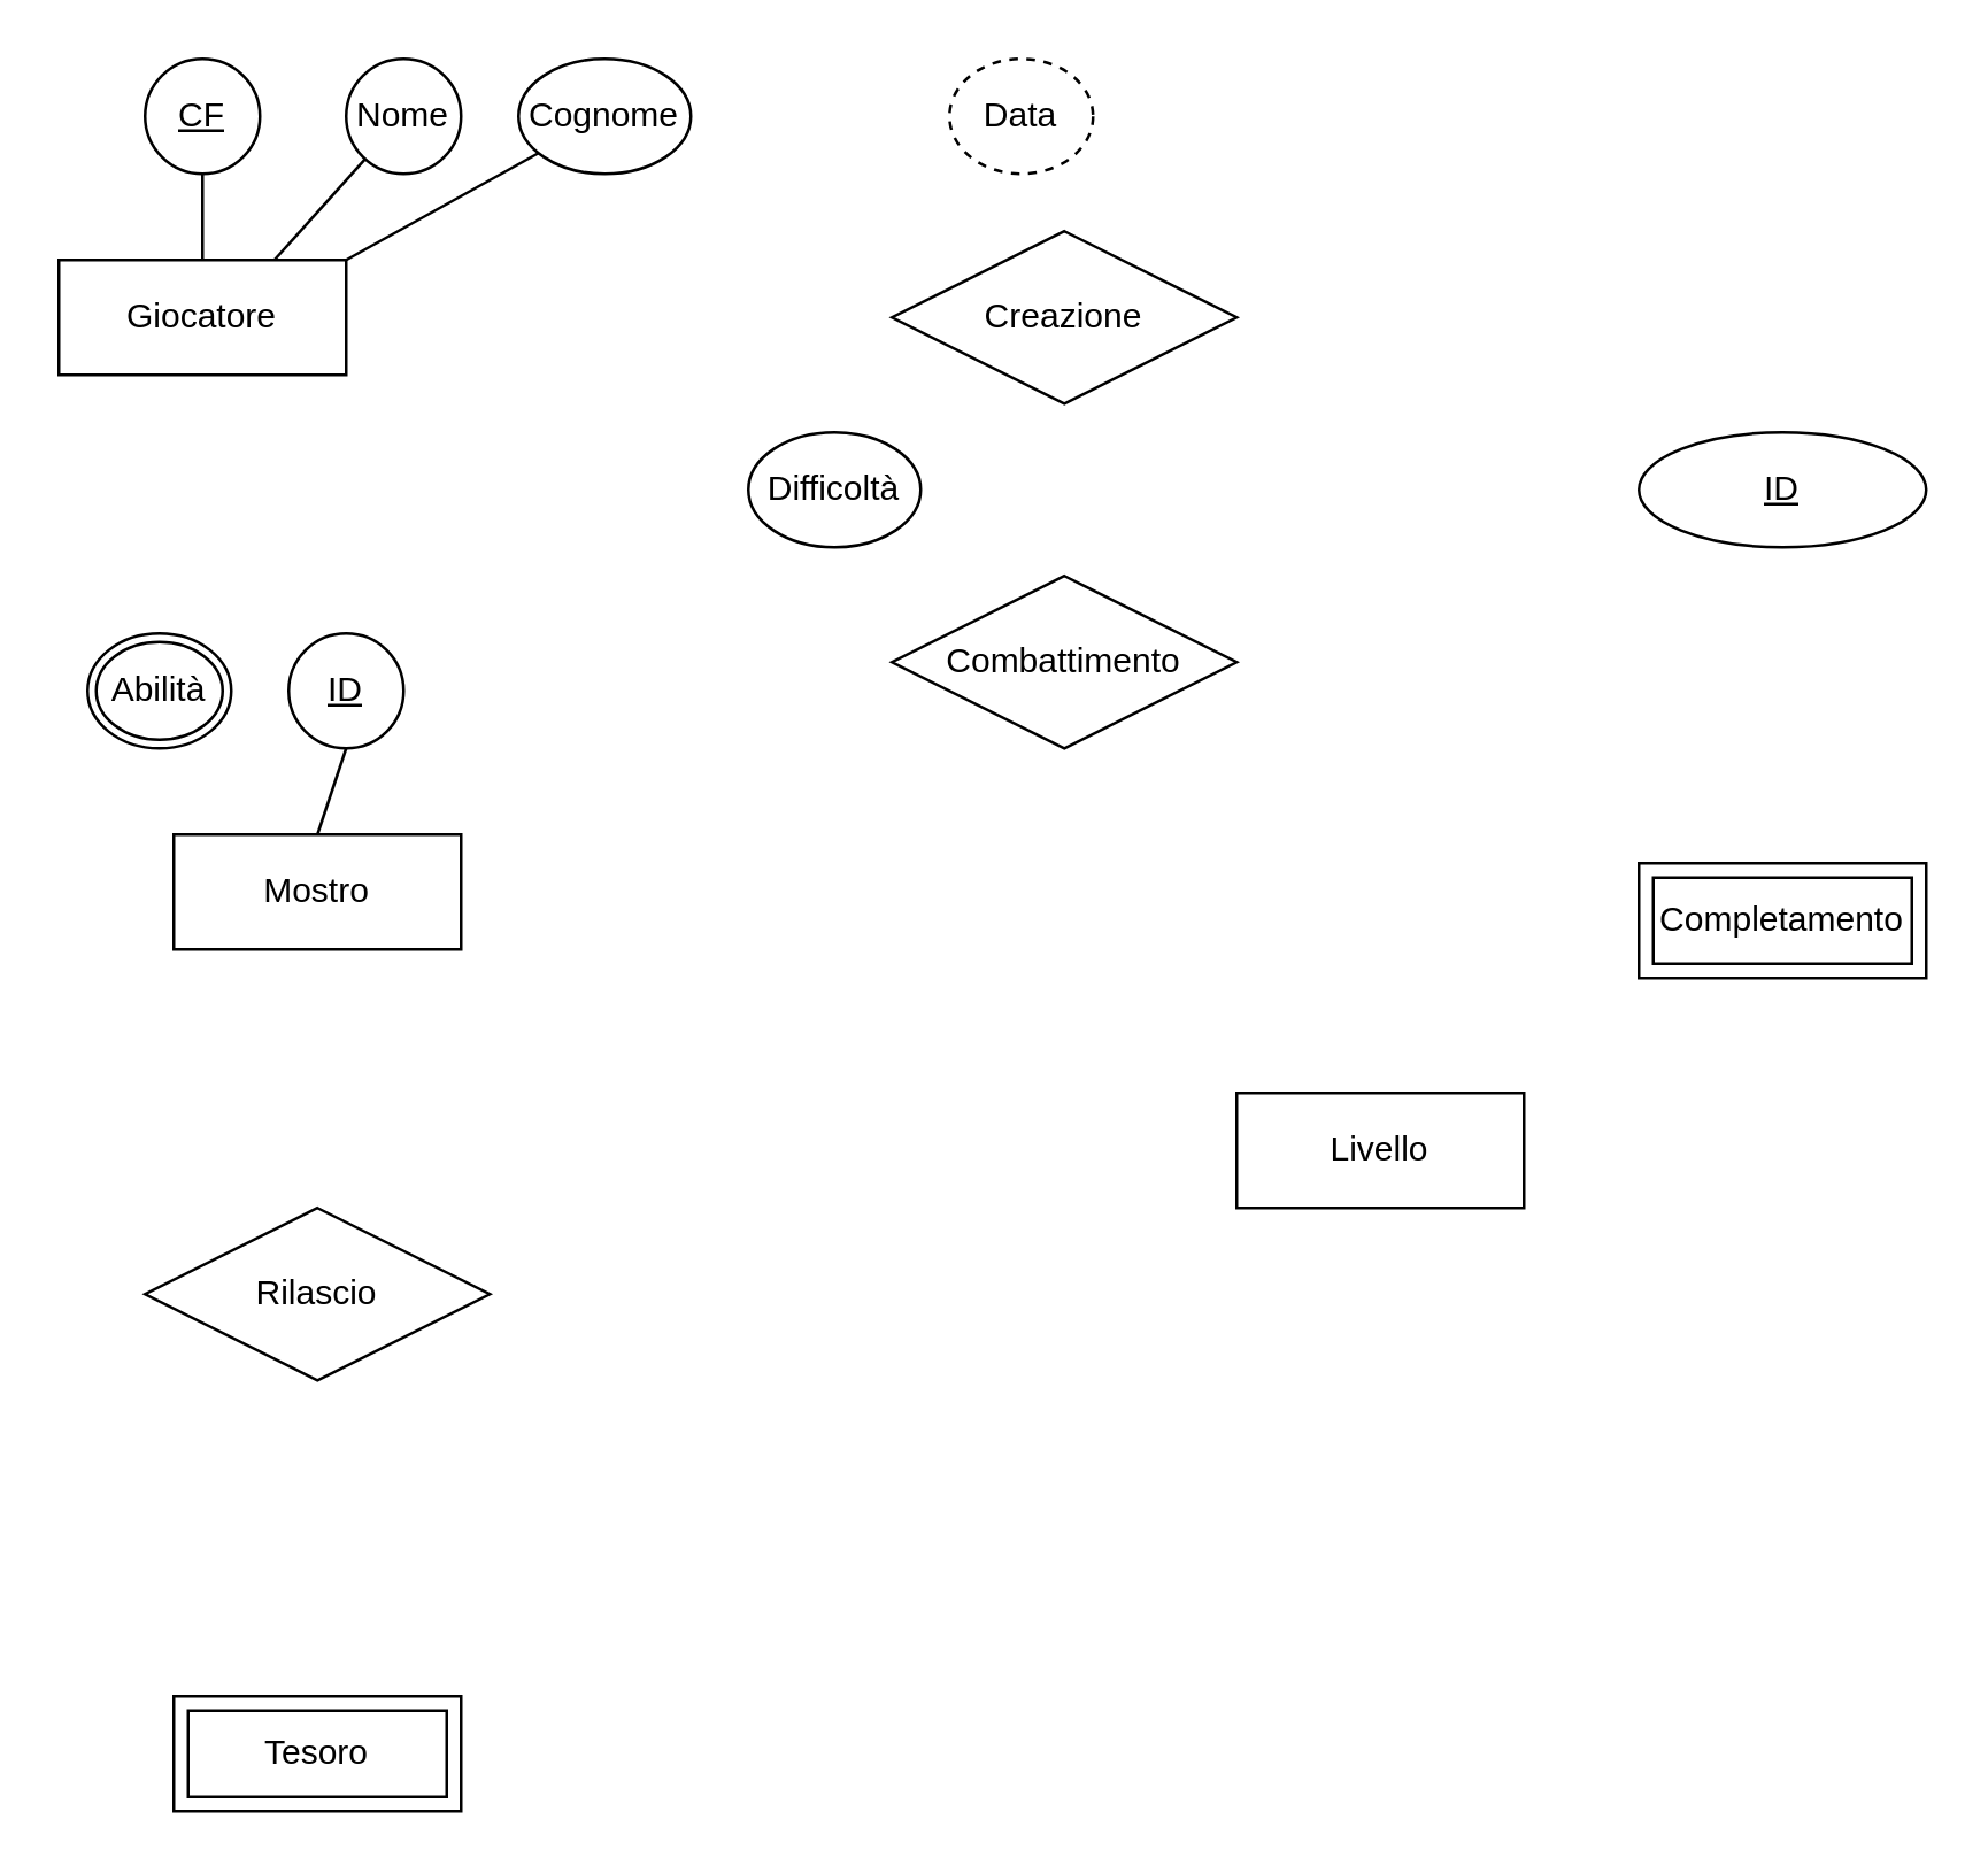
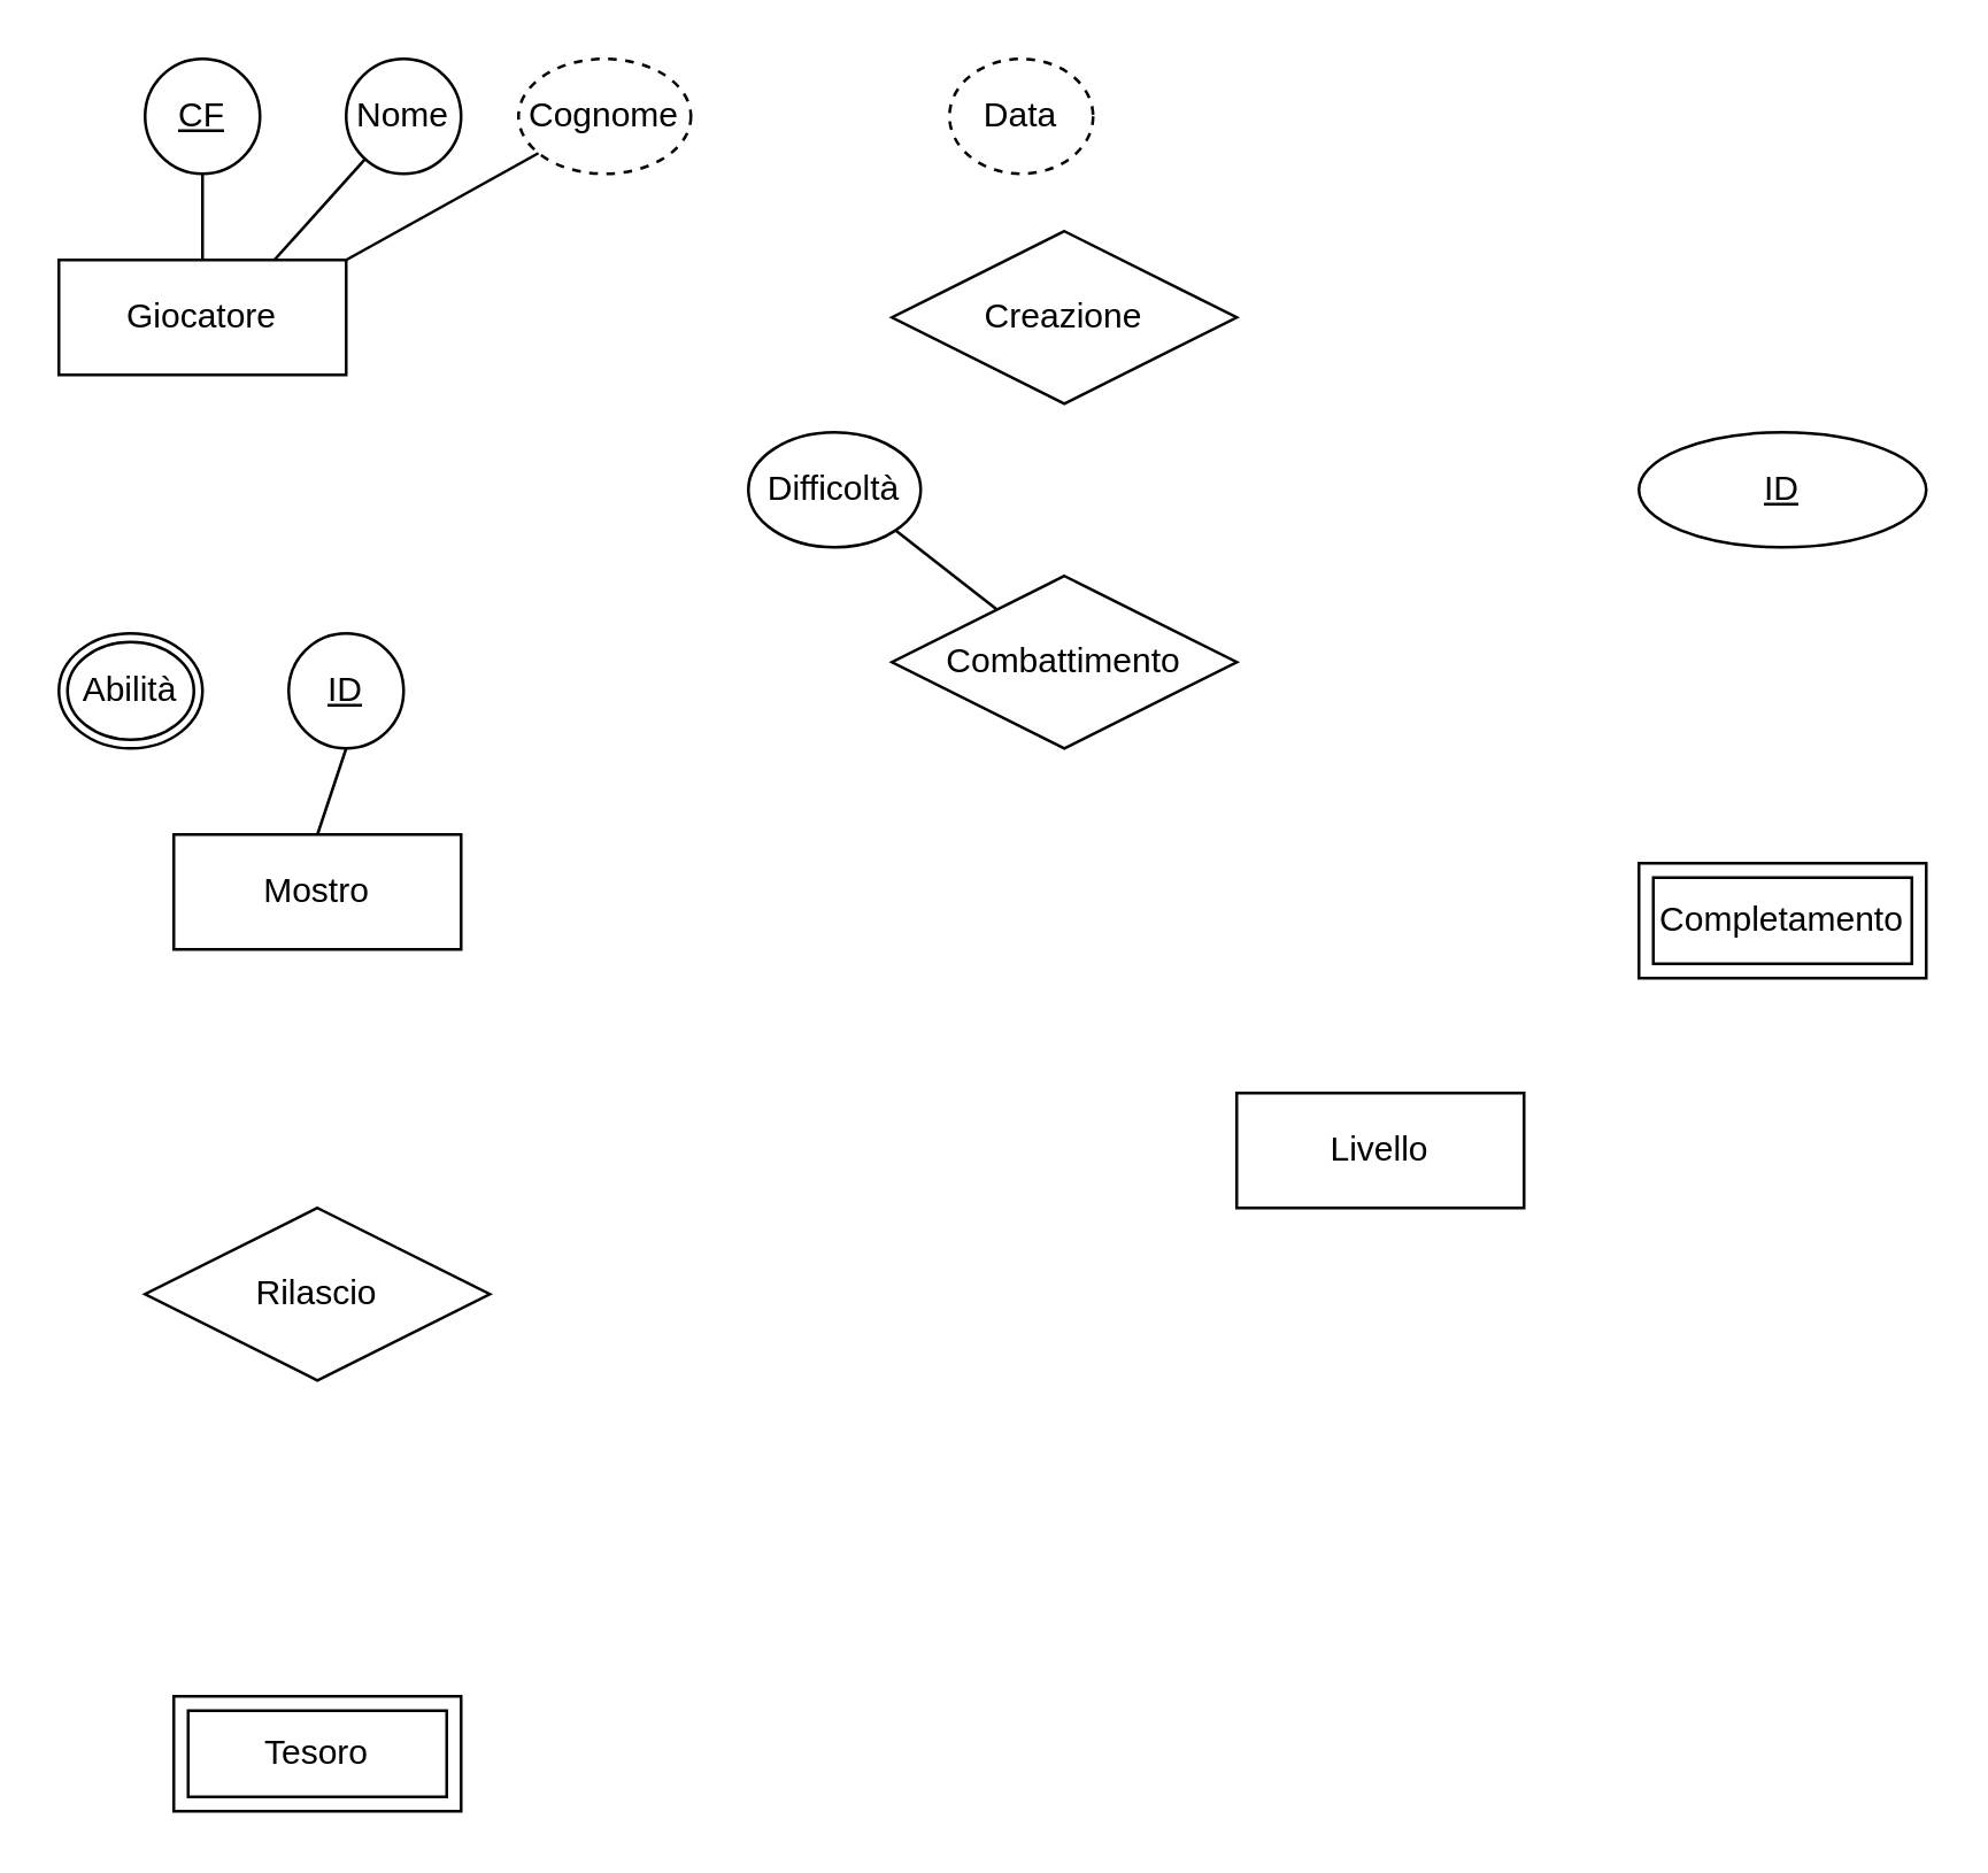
  <mxCell id="0" />
  <mxCell id="1" parent="0" />
  <mxCell id="2" value="Giocatore" style="whiteSpace=wrap;html=1;align=center;" vertex="1" parent="1"><mxGeometry x="20" y="90" width="100" height="40" as="geometry" /></mxCell>
  <mxCell id="3" value="Livello" style="whiteSpace=wrap;html=1;align=center;" vertex="1" parent="1"><mxGeometry x="430" y="380" width="100" height="40" as="geometry" /></mxCell>
  <mxCell id="4" value="Mostro" style="whiteSpace=wrap;html=1;align=center;" vertex="1" parent="1"><mxGeometry x="60" y="290" width="100" height="40" as="geometry" /></mxCell>
  <mxCell id="5" value="Creazione" style="shape=rhombus;perimeter=rhombusPerimeter;whiteSpace=wrap;html=1;align=center;" vertex="1" parent="1"><mxGeometry x="310" y="80" width="120" height="60" as="geometry" /></mxCell>
  <mxCell id="6" value="Combattimento" style="shape=rhombus;perimeter=rhombusPerimeter;whiteSpace=wrap;html=1;align=center;" vertex="1" parent="1"><mxGeometry x="310" y="200" width="120" height="60" as="geometry" /></mxCell>
  <mxCell id="7" value="Rilascio" style="shape=rhombus;perimeter=rhombusPerimeter;whiteSpace=wrap;html=1;align=center;" vertex="1" parent="1"><mxGeometry x="50" y="420" width="120" height="60" as="geometry" /></mxCell>
  <mxCell id="8" value="CF" style="ellipse;whiteSpace=wrap;html=1;align=center;fontStyle=4;" vertex="1" parent="1"><mxGeometry x="50" y="20" width="40" height="40" as="geometry" /></mxCell>
  <mxCell id="9" value="" style="endArrow=none;html=1;rounded=0;entryX=0.5;entryY=0;entryDx=0;entryDy=0;exitX=0.5;exitY=1;exitDx=0;exitDy=0;" edge="1" parent="1" source="8" target="2"><mxGeometry relative="1" as="geometry"><mxPoint x="30" y="60" as="sourcePoint" /><mxPoint x="190" y="60" as="targetPoint" /></mxGeometry></mxCell>
  <mxCell id="10" value="Nome" style="ellipse;whiteSpace=wrap;html=1;align=center;" vertex="1" parent="1"><mxGeometry x="120" y="20" width="40" height="40" as="geometry" /></mxCell>
- <mxCell id="11" value="Cognome" style="ellipse;whiteSpace=wrap;html=1;align=center;" vertex="1" parent="1"><mxGeometry x="180" y="20" width="60" height="40" as="geometry" /></mxCell>
+ <mxCell id="11" value="Cognome" style="ellipse;whiteSpace=wrap;html=1;align=center;dashed=1;" vertex="1" parent="1"><mxGeometry x="180" y="20" width="60" height="40" as="geometry" /></mxCell>
  <mxCell id="12" value="" style="endArrow=none;html=1;rounded=0;entryX=0.75;entryY=0;entryDx=0;entryDy=0;" edge="1" parent="1" source="10" target="2"><mxGeometry relative="1" as="geometry"><mxPoint x="140" y="60" as="sourcePoint" /><mxPoint x="140" y="220" as="targetPoint" /></mxGeometry></mxCell>
  <mxCell id="13" value="" style="endArrow=none;html=1;rounded=0;entryX=1;entryY=0;entryDx=0;entryDy=0;" edge="1" parent="1" source="11" target="2"><mxGeometry relative="1" as="geometry"><mxPoint x="210" y="60" as="sourcePoint" /><mxPoint x="210" y="220" as="targetPoint" /></mxGeometry></mxCell>
  <mxCell id="14" value="Data" style="ellipse;whiteSpace=wrap;html=1;align=center;dashed=1;" vertex="1" parent="1"><mxGeometry x="330" y="20" width="50" height="40" as="geometry" /></mxCell>
+ <mxCell id="15" value="" style="endArrow=none;html=1;rounded=0;entryX=1;entryY=1;entryDx=0;entryDy=0;" edge="1" parent="1" source="6" target="16"><mxGeometry relative="1" as="geometry"><mxPoint x="150" y="230" as="sourcePoint" /><mxPoint x="310" y="190" as="targetPoint" /></mxGeometry></mxCell>
  <mxCell id="16" value="Difficoltà" style="ellipse;whiteSpace=wrap;html=1;align=center;" vertex="1" parent="1"><mxGeometry x="260" y="150" width="60" height="40" as="geometry" /></mxCell>
- <mxCell id="17" value="Abilità" style="ellipse;shape=doubleEllipse;margin=3;whiteSpace=wrap;html=1;align=center;" vertex="1" parent="1"><mxGeometry x="30" y="220" width="50" height="40" as="geometry" /></mxCell>
+ <mxCell id="17" value="Abilità" style="ellipse;shape=doubleEllipse;margin=3;whiteSpace=wrap;html=1;align=center;" vertex="1" parent="1"><mxGeometry x="20" y="220" width="50" height="40" as="geometry" /></mxCell>
  <mxCell id="18" value="Completamento" style="shape=ext;margin=3;double=1;whiteSpace=wrap;html=1;align=center;" vertex="1" parent="1"><mxGeometry x="570" y="300" width="100" height="40" as="geometry" /></mxCell>
  <mxCell id="19" value="Tesoro" style="shape=ext;margin=3;double=1;whiteSpace=wrap;html=1;align=center;" vertex="1" parent="1"><mxGeometry x="60" y="590" width="100" height="40" as="geometry" /></mxCell>
  <mxCell id="20" value="ID" style="ellipse;whiteSpace=wrap;html=1;align=center;fontStyle=4;" vertex="1" parent="1"><mxGeometry x="100" y="220" width="40" height="40" as="geometry" /></mxCell>
  <mxCell id="21" value="ID" style="ellipse;whiteSpace=wrap;html=1;align=center;fontStyle=4;" vertex="1" parent="1"><mxGeometry x="570" y="150" width="100" height="40" as="geometry" /></mxCell>
  <mxCell id="22" value="" style="endArrow=none;html=1;rounded=0;entryX=0.5;entryY=0;entryDx=0;entryDy=0;exitX=0.5;exitY=1;exitDx=0;exitDy=0;" edge="1" parent="1" source="20" target="4"><mxGeometry relative="1" as="geometry"><mxPoint x="110" y="250" as="sourcePoint" /><mxPoint x="270" y="250" as="targetPoint" /></mxGeometry></mxCell>
